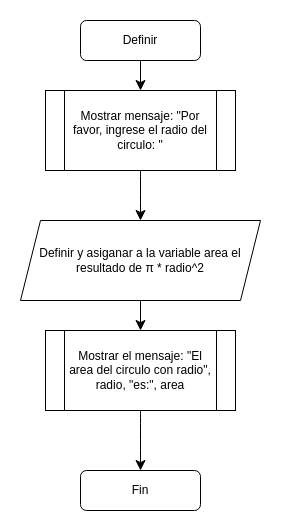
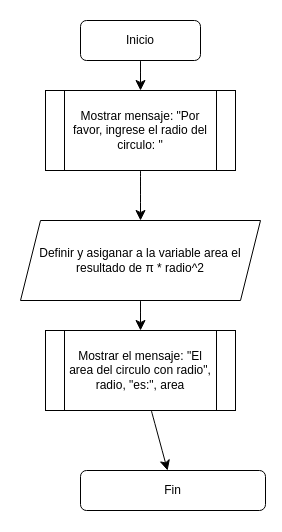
  <mxCell id="0" />
  <mxCell id="1" parent="0" />
  <mxCell id="2" value="" style="edgeStyle=none;curved=1;rounded=0;orthogonalLoop=1;jettySize=auto;html=1;fontSize=12;startSize=8;endSize=8;" edge="1" parent="1" source="3" target="8"><mxGeometry relative="1" as="geometry" /></mxCell>
- <mxCell id="3" value="Definir" style="rounded=1;whiteSpace=wrap;html=1;fontSize=12;glass=0;strokeWidth=1;shadow=0;" parent="1" vertex="1"><mxGeometry x="80" y="20" width="120" height="40" as="geometry" /></mxCell>
- <mxCell id="4" value="Fin" style="rounded=1;whiteSpace=wrap;html=1;fontSize=12;glass=0;strokeWidth=1;shadow=0;" parent="1" vertex="1"><mxGeometry x="80" y="470" width="120" height="40" as="geometry" /></mxCell>
+ <mxCell id="3" value="Inicio" style="rounded=1;whiteSpace=wrap;html=1;fontSize=12;glass=0;strokeWidth=1;shadow=0;" parent="1" vertex="1"><mxGeometry x="80" y="20" width="120" height="40" as="geometry" /></mxCell>
+ <mxCell id="4" value="Fin" style="rounded=1;whiteSpace=wrap;html=1;fontSize=12;glass=0;strokeWidth=1;shadow=0;" parent="1" vertex="1"><mxGeometry x="80" y="470" width="185" height="40" as="geometry" /></mxCell>
  <mxCell id="5" value="" style="edgeStyle=none;curved=1;rounded=0;orthogonalLoop=1;jettySize=auto;html=1;fontSize=12;startSize=8;endSize=8;" edge="1" parent="1" source="6" target="10"><mxGeometry relative="1" as="geometry" /></mxCell>
  <mxCell id="6" value="Definir y asiganar a la variable area el resultado de π * radio^2" style="shape=parallelogram;perimeter=parallelogramPerimeter;whiteSpace=wrap;html=1;fixedSize=1;" vertex="1" parent="1"><mxGeometry x="20" y="220" width="240" height="80" as="geometry" /></mxCell>
  <mxCell id="7" value="" style="edgeStyle=none;curved=1;rounded=0;orthogonalLoop=1;jettySize=auto;html=1;fontSize=12;startSize=8;endSize=8;" edge="1" parent="1" source="8" target="6"><mxGeometry relative="1" as="geometry" /></mxCell>
  <mxCell id="8" value="Mostrar mensaje: &quot;Por favor, ingrese el radio del circulo: &quot;" style="shape=process;whiteSpace=wrap;html=1;backgroundOutline=1;" vertex="1" parent="1"><mxGeometry x="45" y="90" width="190" height="80" as="geometry" /></mxCell>
  <mxCell id="9" value="" style="edgeStyle=none;curved=1;rounded=0;orthogonalLoop=1;jettySize=auto;html=1;fontSize=12;startSize=8;endSize=8;" edge="1" parent="1" source="10" target="4"><mxGeometry relative="1" as="geometry" /></mxCell>
  <mxCell id="10" value="Mostrar el mensaje: &quot;El area del circulo con radio&quot;, radio, &quot;es:&quot;, area" style="shape=process;whiteSpace=wrap;html=1;backgroundOutline=1;" vertex="1" parent="1"><mxGeometry x="45" y="330" width="190" height="80" as="geometry" /></mxCell>
